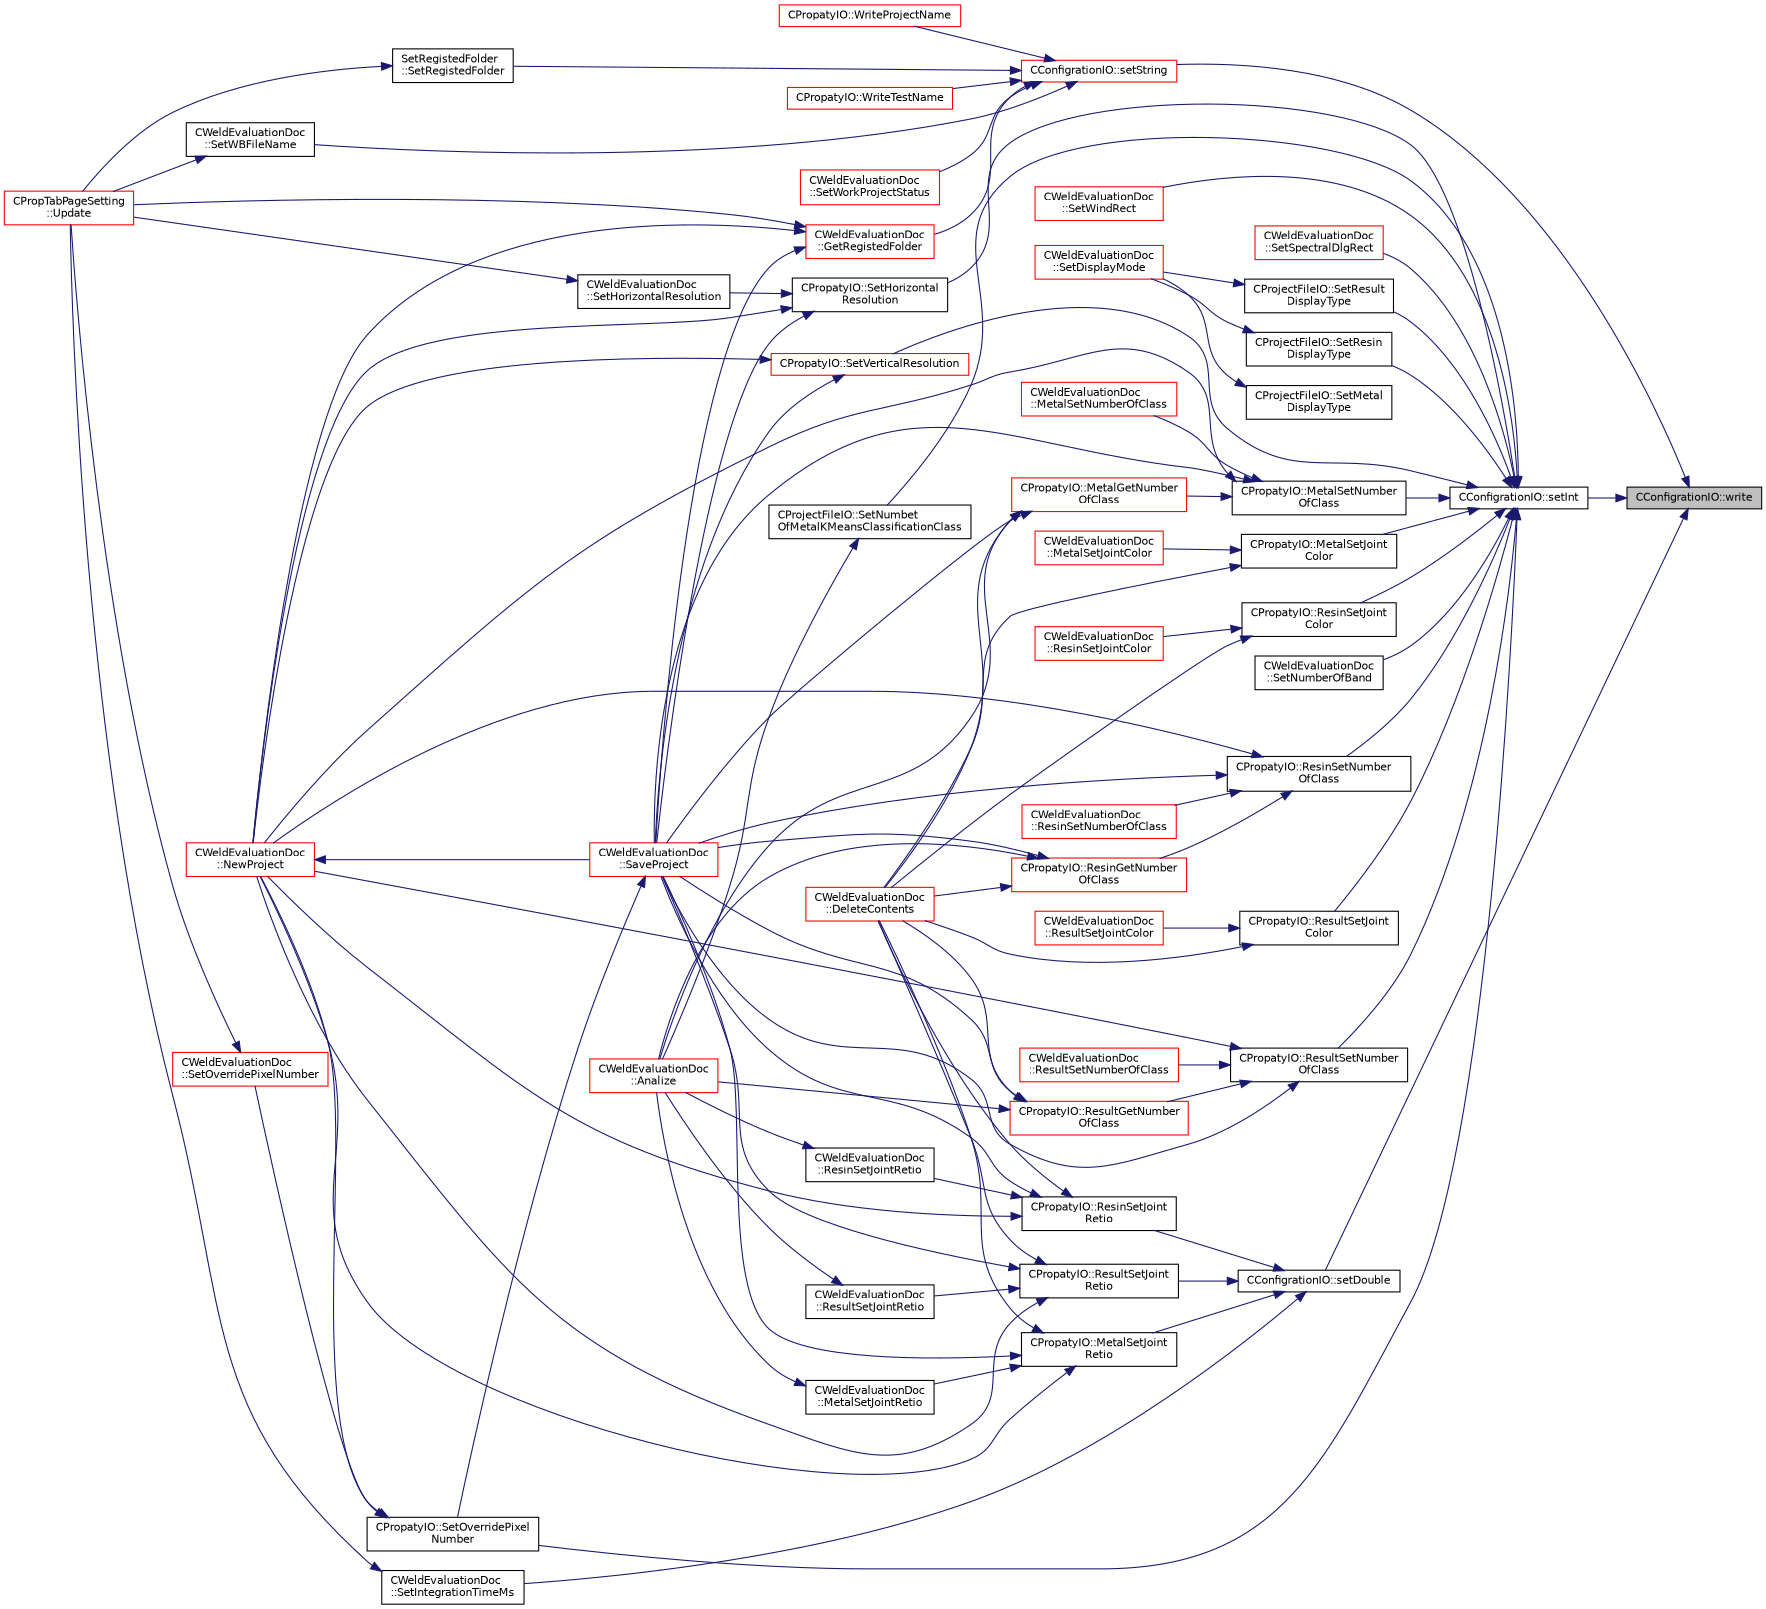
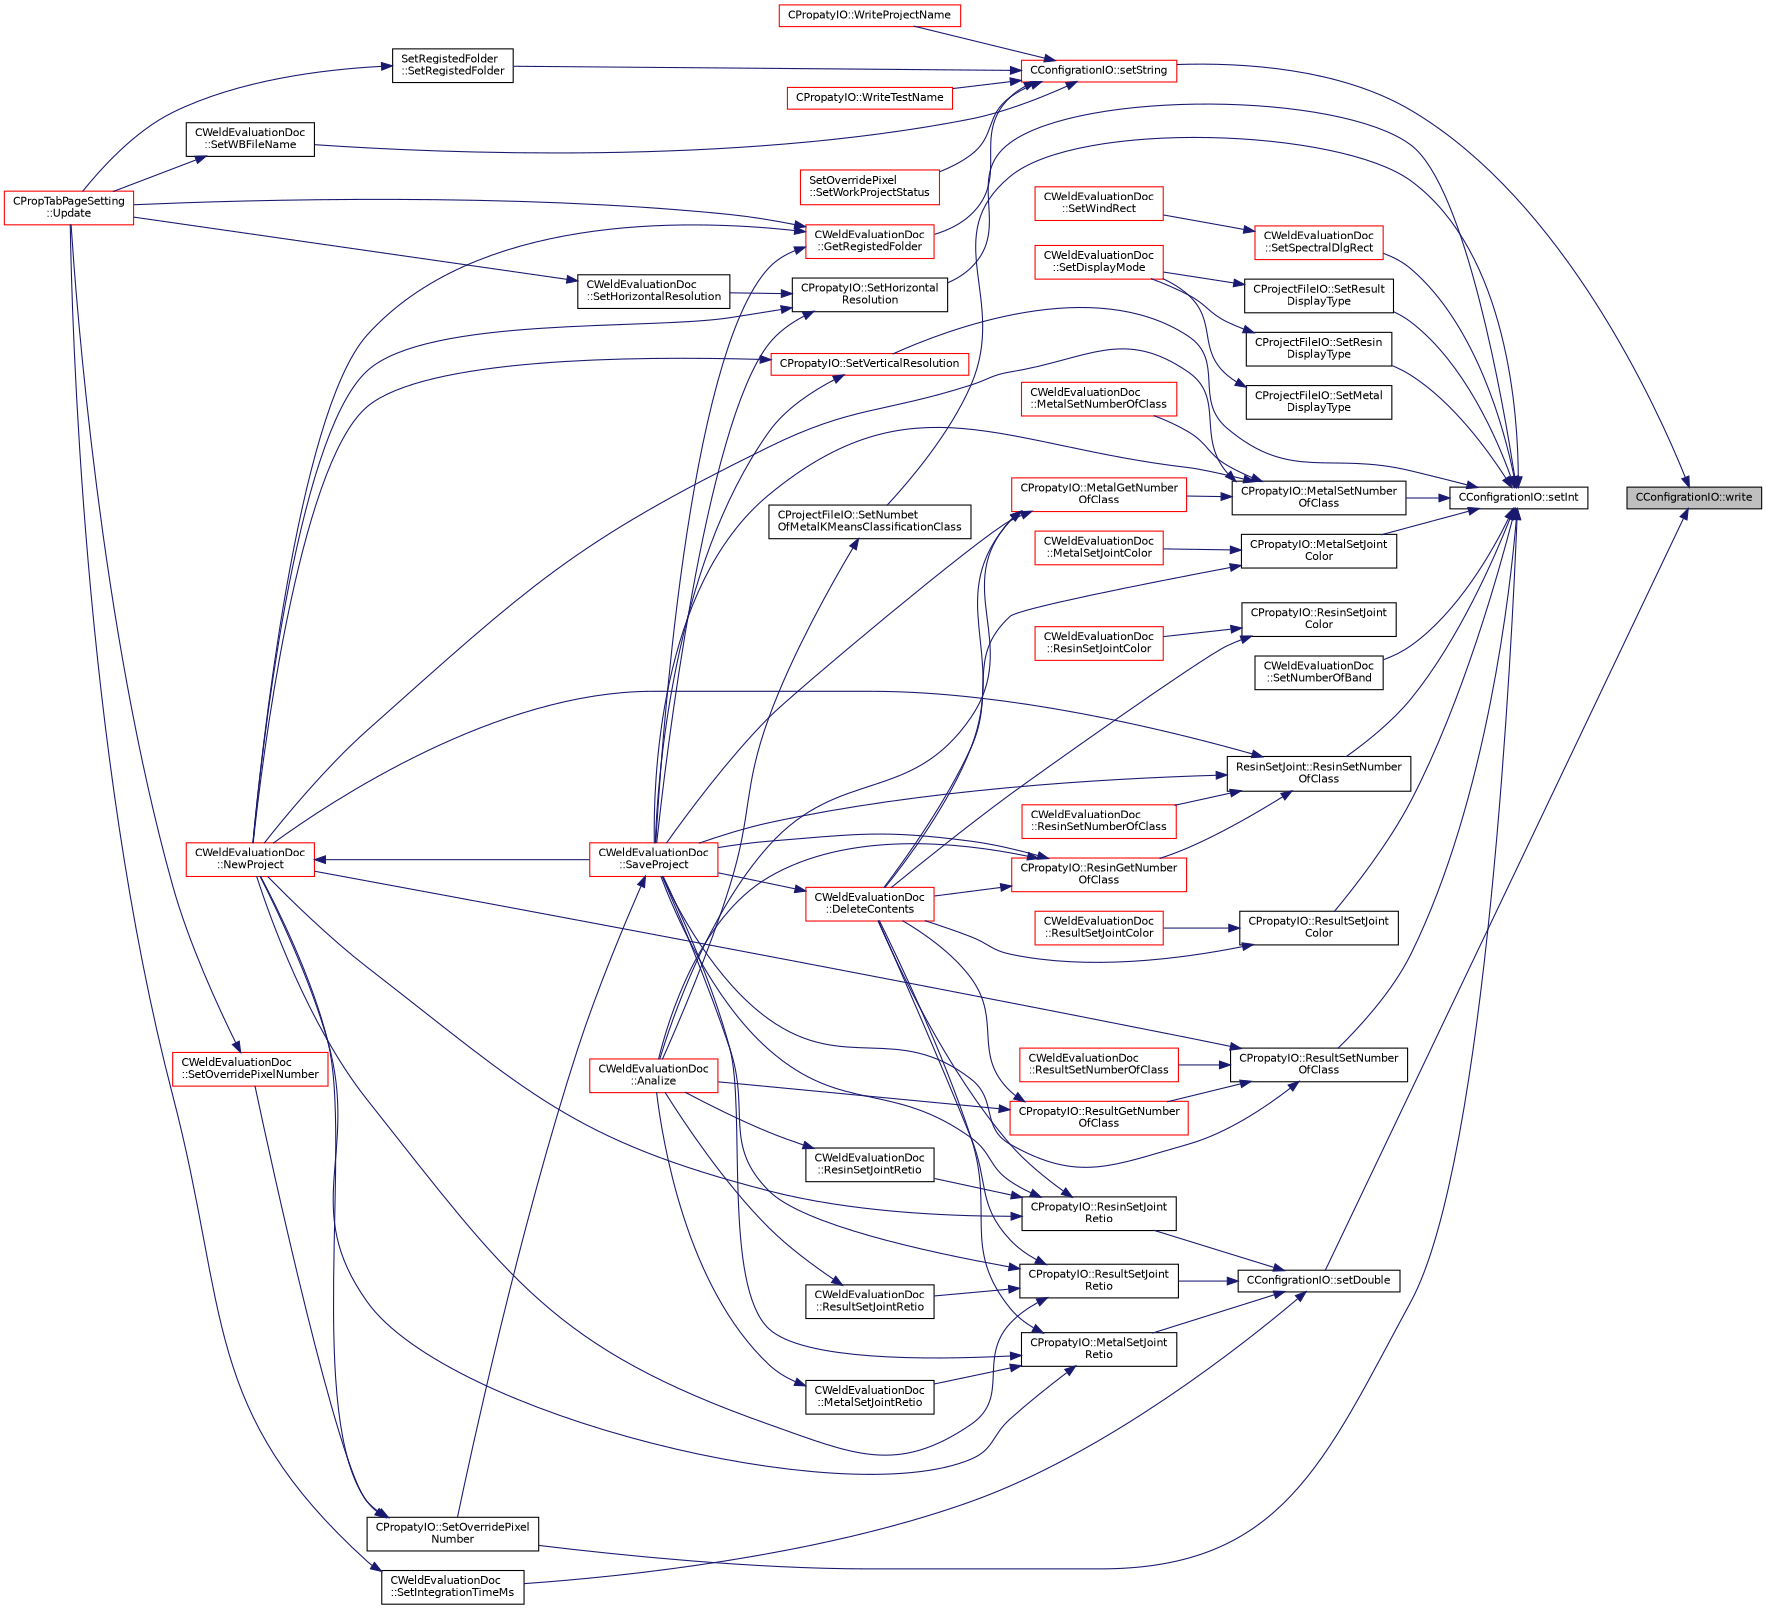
  digraph {
    rankdir=RL
    node [color=black fillcolor=white fontname=Helvetica fontsize=10 shape=record style=filled]
    edge [color=midnightblue dir=back fontname=Helvetica fontsize=10 labelfontname=Helvetica labelfontsize=10 style=solid]
    n1 [fillcolor=grey75 fontcolor=black height=0.2 label="CConfigrationIO::write" width=0.4]
    n2 [height=0.2 label="CConfigrationIO::setDouble" width=0.4]
    n3 [height=0.2 label="CConfigrationIO::setInt" width=0.4]
    n4 [color=red height=0.2 label="CConfigrationIO::setString" width=0.4]
    n5 [height=0.2 label="CPropatyIO::MetalSetJoint\lRetio" width=0.4]
    n6 [height=0.2 label="CPropatyIO::ResinSetJoint\lRetio" width=0.4]
    n7 [height=0.2 label="CPropatyIO::ResultSetJoint\lRetio" width=0.4]
    n8 [height=0.2 label="CWeldEvaluationDoc\l::SetIntegrationTimeMs" width=0.4]
    n9 [height=0.2 label="CPropatyIO::MetalSetJoint\lColor" width=0.4]
    n10 [height=0.2 label="CPropatyIO::MetalSetNumber\lOfClass" width=0.4]
    n11 [height=0.2 label="CPropatyIO::ResinSetJoint\lColor" width=0.4]
-   n12 [height=0.2 label="CPropatyIO::ResinSetNumber\lOfClass" width=0.4]
+   n12 [height=0.2 label="ResinSetJoint::ResinSetNumber\lOfClass" width=0.4]
    n13 [height=0.2 label="CPropatyIO::ResultSetJoint\lColor" width=0.4]
    n14 [height=0.2 label="CPropatyIO::ResultSetNumber\lOfClass" width=0.4]
    n15 [height=0.2 label="CPropatyIO::SetHorizontal\lResolution" width=0.4]
    n16 [height=0.2 label="CWeldEvaluationDoc\l::SetNumberOfBand" width=0.4]
    n17 [height=0.2 label="CProjectFileIO::SetNumbet\lOfMetalKMeansClassificationClass" width=0.4]
    n18 [height=0.2 label="CPropatyIO::SetOverridePixel\lNumber" width=0.4]
    n19 [height=0.2 label="CProjectFileIO::SetResin\lDisplayType" width=0.4]
    n20 [height=0.2 label="CProjectFileIO::SetResult\lDisplayType" width=0.4]
    n21 [color=red height=0.2 label="CWeldEvaluationDoc\l::SetSpectralDlgRect" width=0.4]
    n22 [color=red height=0.2 label="CPropatyIO::SetVerticalResolution" width=0.4]
    n23 [color=red height=0.2 label="CWeldEvaluationDoc\l::SetWindRect" width=0.4]
    n24 [color=red height=0.2 label="CWeldEvaluationDoc\l::GetRegistedFolder" width=0.4]
    n25 [height=0.2 label="SetRegistedFolder\l::SetRegistedFolder" width=0.4]
    n26 [height=0.2 label="CWeldEvaluationDoc\l::SetWBFileName" width=0.4]
-   n27 [color=red height=0.2 label="CWeldEvaluationDoc\l::SetWorkProjectStatus" width=0.4]
+   n27 [color=red height=0.2 label="SetOverridePixel\l::SetWorkProjectStatus" width=0.4]
    n28 [color=red height=0.2 label="CPropatyIO::WriteProjectName" width=0.4]
    n29 [color=red height=0.2 label="CPropatyIO::WriteTestName" width=0.4]
    n30 [color=red height=0.2 label="CWeldEvaluationDoc\l::DeleteContents" width=0.4]
    n31 [height=0.2 label="CWeldEvaluationDoc\l::MetalSetJointRetio" width=0.4]
    n32 [color=red height=0.2 label="CWeldEvaluationDoc\l::NewProject" width=0.4]
    n33 [color=red height=0.2 label="CWeldEvaluationDoc\l::SaveProject" width=0.4]
    n34 [height=0.2 label="CWeldEvaluationDoc\l::ResinSetJointRetio" width=0.4]
    n35 [height=0.2 label="CWeldEvaluationDoc\l::ResultSetJointRetio" width=0.4]
    n36 [color=red height=0.2 label="CPropTabPageSetting\l::Update" width=0.4]
    n37 [color=red height=0.2 label="CWeldEvaluationDoc\l::Analize" width=0.4]
    n38 [color=red height=0.2 label="CWeldEvaluationDoc\l::MetalSetJointColor" width=0.4]
    n39 [color=red height=0.2 label="CPropatyIO::MetalGetNumber\lOfClass" width=0.4]
    n40 [color=red height=0.2 label="CWeldEvaluationDoc\l::MetalSetNumberOfClass" width=0.4]
    n41 [color=red height=0.2 label="CWeldEvaluationDoc\l::ResinSetJointColor" width=0.4]
    n42 [color=red height=0.2 label="CPropatyIO::ResinGetNumber\lOfClass" width=0.4]
    n43 [color=red height=0.2 label="CWeldEvaluationDoc\l::ResinSetNumberOfClass" width=0.4]
    n44 [color=red height=0.2 label="CWeldEvaluationDoc\l::ResultSetJointColor" width=0.4]
    n45 [color=red height=0.2 label="CPropatyIO::ResultGetNumber\lOfClass" width=0.4]
    n46 [color=red height=0.2 label="CWeldEvaluationDoc\l::ResultSetNumberOfClass" width=0.4]
    n47 [height=0.2 label="CWeldEvaluationDoc\l::SetHorizontalResolution" width=0.4]
    n48 [height=0.2 label="CProjectFileIO::SetMetal\lDisplayType" width=0.4]
    n49 [color=red height=0.2 label="CWeldEvaluationDoc\l::SetDisplayMode" width=0.4]
    n50 [color=red height=0.2 label="CWeldEvaluationDoc\l::SetOverridePixelNumber" width=0.4]
    n1 -> n2
-   n1 -> n3
    n1 -> n4
    n2 -> n5
    n2 -> n6
    n2 -> n7
    n2 -> n8
    n3 -> n9
    n3 -> n10
-   n3 -> n11
    n3 -> n12
    n3 -> n13
    n3 -> n14
    n3 -> n15
    n3 -> n16
    n3 -> n17
    n3 -> n18
    n3 -> n19
    n3 -> n20
    n3 -> n21
    n3 -> n22
-   n3 -> n23
+   n21 -> n23
    n4 -> n24
    n4 -> n25
    n4 -> n26
    n4 -> n27
    n4 -> n28
    n4 -> n29
    n5 -> n30
    n5 -> n31
    n5 -> n32
    n5 -> n33
    n6 -> n30
    n6 -> n32
    n6 -> n33
    n6 -> n34
    n7 -> n30
    n7 -> n32
    n7 -> n33
    n7 -> n35
    n8 -> n36
    n9 -> n30
    n9 -> n38
    n10 -> n32
    n10 -> n33
    n10 -> n39
    n10 -> n40
    n11 -> n30
    n11 -> n41
    n12 -> n32
    n12 -> n33
    n12 -> n42
    n12 -> n43
    n13 -> n30
    n13 -> n44
    n14 -> n32
    n14 -> n33
    n14 -> n45
    n14 -> n46
    n15 -> n32
    n15 -> n33
    n15 -> n47
    n17 -> n37
    n18 -> n32
    n18 -> n50
    n19 -> n49
    n20 -> n49
    n22 -> n32
    n22 -> n33
    n24 -> n32
    n24 -> n33
    n24 -> n36
    n25 -> n36
    n26 -> n36
    n31 -> n37
    n32 -> n33
    n33 -> n18
    n34 -> n37
    n35 -> n37
    n39 -> n30
    n39 -> n33
    n39 -> n37
    n42 -> n30
    n42 -> n33
    n42 -> n37
    n45 -> n30
-   n45 -> n33
+   n30 -> n33
    n45 -> n37
    n47 -> n36
    n48 -> n49
    n50 -> n36
  }
